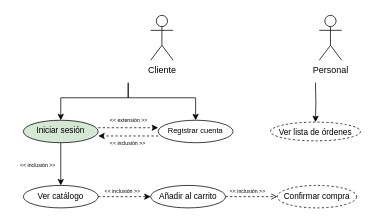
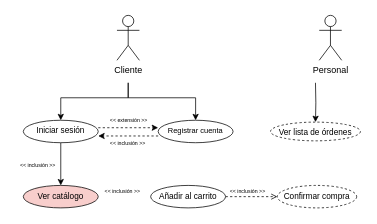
  <mxCell id="0" />
  <mxCell id="1" parent="0" />
  <mxCell id="2" style="edgeStyle=orthogonalEdgeStyle;rounded=0;orthogonalLoop=1;jettySize=auto;html=1;entryX=0.5;entryY=0;entryDx=0;entryDy=0;fontSize=7;" edge="1" parent="1" target="6"><mxGeometry relative="1" as="geometry"><mxPoint x="170" y="110" as="sourcePoint" /><Array as="points"><mxPoint x="170" y="130" /><mxPoint x="260" y="130" /></Array></mxGeometry></mxCell>
  <mxCell id="3" style="edgeStyle=orthogonalEdgeStyle;rounded=0;orthogonalLoop=1;jettySize=auto;html=1;fontSize=7;" edge="1" parent="1" target="9"><mxGeometry relative="1" as="geometry"><mxPoint x="170" y="110" as="sourcePoint" /><Array as="points"><mxPoint x="170" y="130" /><mxPoint x="80" y="130" /></Array></mxGeometry></mxCell>
- <mxCell id="4" value="Cliente" style="shape=umlActor;verticalLabelPosition=bottom;verticalAlign=top;html=1;" vertex="1" parent="1"><mxGeometry x="200" y="20" width="30" height="60" as="geometry" /></mxCell>
+ <mxCell id="4" value="Cliente" style="shape=umlActor;verticalLabelPosition=bottom;verticalAlign=top;html=1;" vertex="1" parent="1"><mxGeometry x="155" y="20" width="30" height="60" as="geometry" /></mxCell>
  <mxCell id="5" style="edgeStyle=orthogonalEdgeStyle;rounded=0;orthogonalLoop=1;jettySize=auto;html=1;entryX=1;entryY=0.5;entryDx=0;entryDy=0;dashed=1;fontSize=7;" edge="1" parent="1"><mxGeometry relative="1" as="geometry"><mxPoint x="210" y="181" as="sourcePoint" /><mxPoint x="130" y="181" as="targetPoint" /></mxGeometry></mxCell>
  <mxCell id="6" value="&lt;font style=&quot;font-size: 10px&quot;&gt;Registrar cuenta&lt;/font&gt;" style="ellipse;whiteSpace=wrap;html=1;verticalAlign=top;" vertex="1" parent="1"><mxGeometry x="210" y="160" width="100" height="30" as="geometry" /></mxCell>
  <mxCell id="7" style="edgeStyle=orthogonalEdgeStyle;rounded=0;orthogonalLoop=1;jettySize=auto;html=1;entryX=0;entryY=0.5;entryDx=0;entryDy=0;fontSize=7;dashed=1;" edge="1" parent="1"><mxGeometry relative="1" as="geometry"><mxPoint x="130" y="170" as="sourcePoint" /><mxPoint x="210" y="170" as="targetPoint" /></mxGeometry></mxCell>
  <mxCell id="8" value="" style="edgeStyle=orthogonalEdgeStyle;rounded=0;orthogonalLoop=1;jettySize=auto;html=1;dashed=0;fontSize=7;exitX=0.5;exitY=1;exitDx=0;exitDy=0;entryX=0.5;entryY=0;entryDx=0;entryDy=0;" edge="1" parent="1" source="9" target="13"><mxGeometry relative="1" as="geometry" /></mxCell>
- <mxCell id="9" value="&lt;font style=&quot;font-size: 11px&quot;&gt;Iniciar sesión&lt;/font&gt;" style="ellipse;whiteSpace=wrap;html=1;verticalAlign=top;fillColor=#d5e8d4;" vertex="1" parent="1"><mxGeometry x="30" y="160" width="100" height="30" as="geometry" /></mxCell>
+ <mxCell id="9" value="&lt;font style=&quot;font-size: 11px&quot;&gt;Iniciar sesión&lt;/font&gt;" style="ellipse;whiteSpace=wrap;html=1;verticalAlign=top;" vertex="1" parent="1"><mxGeometry x="30" y="160" width="100" height="30" as="geometry" /></mxCell>
  <mxCell id="10" value="&lt;&lt; inclusión &gt;&gt;" style="text;strokeColor=none;fillColor=none;align=left;verticalAlign=top;spacingLeft=4;spacingRight=4;overflow=hidden;rotatable=0;points=[[0,0.5],[1,0.5]];portConstraint=eastwest;fontSize=7;" vertex="1" parent="1"><mxGeometry x="140" y="180" width="60" height="20" as="geometry" /></mxCell>
  <mxCell id="11" value="&lt;&lt; extensión &gt;&gt;" style="text;strokeColor=none;fillColor=none;align=left;verticalAlign=top;spacingLeft=4;spacingRight=4;overflow=hidden;rotatable=0;points=[[0,0.5],[1,0.5]];portConstraint=eastwest;fontSize=7;" vertex="1" parent="1"><mxGeometry x="140" y="150" width="60" height="20" as="geometry" /></mxCell>
- <mxCell id="12" value="" style="edgeStyle=orthogonalEdgeStyle;rounded=0;orthogonalLoop=1;jettySize=auto;html=1;dashed=1;fontSize=7;entryX=0;entryY=0.5;entryDx=0;entryDy=0;" edge="1" parent="1" source="13" target="15"><mxGeometry relative="1" as="geometry" /></mxCell>
- <mxCell id="13" value="&lt;span style=&quot;font-size: 11px&quot;&gt;Ver catálogo&lt;/span&gt;" style="ellipse;whiteSpace=wrap;html=1;verticalAlign=top;" vertex="1" parent="1"><mxGeometry x="30" y="247" width="100" height="30" as="geometry" /></mxCell>
+ <mxCell id="13" value="&lt;span style=&quot;font-size: 11px&quot;&gt;Ver catálogo&lt;/span&gt;" style="ellipse;whiteSpace=wrap;html=1;verticalAlign=top;fillColor=#f8cecc;" vertex="1" parent="1"><mxGeometry x="30" y="247" width="100" height="30" as="geometry" /></mxCell>
  <mxCell id="14" value="" style="edgeStyle=orthogonalEdgeStyle;rounded=0;orthogonalLoop=1;jettySize=auto;html=1;dashed=1;fontSize=7;endArrow=open;" edge="1" parent="1" source="15" target="18"><mxGeometry relative="1" as="geometry" /></mxCell>
  <mxCell id="15" value="&lt;span style=&quot;font-size: 11px&quot;&gt;Añadir al carrito&lt;/span&gt;" style="ellipse;whiteSpace=wrap;html=1;verticalAlign=top;" vertex="1" parent="1"><mxGeometry x="200" y="247" width="100" height="30" as="geometry" /></mxCell>
  <mxCell id="16" value="&lt;&lt; inclusión &gt;&gt;" style="text;strokeColor=none;fillColor=none;align=left;verticalAlign=top;spacingLeft=4;spacingRight=4;overflow=hidden;rotatable=0;points=[[0,0.5],[1,0.5]];portConstraint=eastwest;fontSize=7;" vertex="1" parent="1"><mxGeometry x="20" y="210" width="60" height="20" as="geometry" /></mxCell>
  <mxCell id="17" value="&lt;&lt; inclusión &gt;&gt;" style="text;strokeColor=none;fillColor=none;align=left;verticalAlign=top;spacingLeft=4;spacingRight=4;overflow=hidden;rotatable=0;points=[[0,0.5],[1,0.5]];portConstraint=eastwest;fontSize=7;" vertex="1" parent="1"><mxGeometry x="133" y="245" width="60" height="20" as="geometry" /></mxCell>
  <mxCell id="18" value="&lt;span style=&quot;font-size: 11px&quot;&gt;Confirmar compra&lt;/span&gt;" style="ellipse;whiteSpace=wrap;html=1;verticalAlign=top;dashed=1;" vertex="1" parent="1"><mxGeometry x="369" y="247" width="106" height="30" as="geometry" /></mxCell>
  <mxCell id="19" value="&lt;&lt; inclusión &gt;&gt;" style="text;strokeColor=none;fillColor=none;align=left;verticalAlign=top;spacingLeft=4;spacingRight=4;overflow=hidden;rotatable=0;points=[[0,0.5],[1,0.5]];portConstraint=eastwest;fontSize=7;" vertex="1" parent="1"><mxGeometry x="300" y="245" width="60" height="20" as="geometry" /></mxCell>
  <mxCell id="20" value="" style="edgeStyle=orthogonalEdgeStyle;rounded=0;orthogonalLoop=1;jettySize=auto;html=1;fontSize=7;" edge="1" parent="1" target="22"><mxGeometry relative="1" as="geometry"><mxPoint x="420" y="110" as="sourcePoint" /></mxGeometry></mxCell>
  <mxCell id="21" value="&lt;font style=&quot;font-size: 12px&quot;&gt;Personal&lt;/font&gt;" style="shape=umlActor;verticalLabelPosition=bottom;verticalAlign=top;html=1;fontSize=7;" vertex="1" parent="1"><mxGeometry x="425" y="20" width="30" height="60" as="geometry" /></mxCell>
  <mxCell id="22" value="&lt;font style=&quot;font-size: 11px&quot;&gt;Ver lista de órdenes&lt;/font&gt;" style="ellipse;whiteSpace=wrap;html=1;fontSize=7;verticalAlign=top;dashed=1;" vertex="1" parent="1"><mxGeometry x="360" y="162.5" width="120" height="25" as="geometry" /></mxCell>
